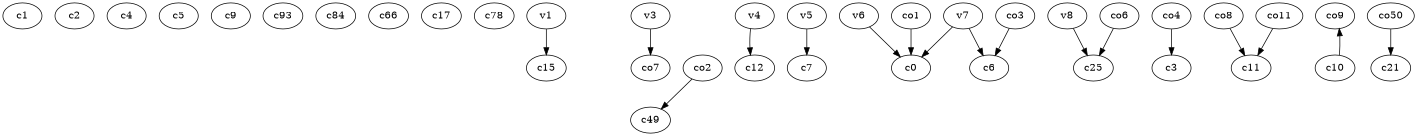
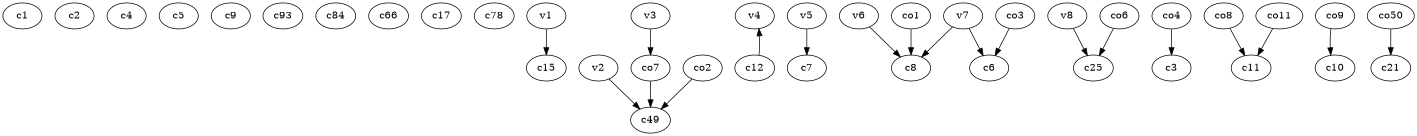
  strict digraph {
    edge [weight=1]
    c1
    c2
    c4
    c5
    c9
    n6 [label=c93]
    n7 [label=c84]
    n8 [label=c66]
    c17
    n10 [label=c78]
    v1
    c15
    n13 [label=c49]
+   v2
    v3
    co7
    v4
    c12
    v5
    c7
    v6
-   c8 [label=c0]
+   c8
    v7
    c6
    n25 [label=c25]
    v8
    co1
    co2
    co3
    co4
    c3
    co6
    co8
    c11
    co9
    c10
    n37 [label=co50]
    c21
    co11
    v1 -> c15
+   v2 -> n13
    v3 -> co7
-   v4 -> c12
+   co7 -> n13
+   c12 -> v4
    v5 -> c7
    v6 -> c8
    v7 -> c8
    v7 -> c6
    v8 -> n25
    co1 -> c8
    co2 -> n13
    co3 -> c6
    co4 -> c3
    co6 -> n25
    co8 -> c11
-   c10 -> co9
+   co9 -> c10
    n37 -> c21
    co11 -> c11
  }
